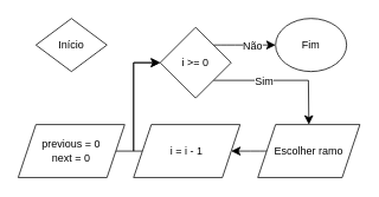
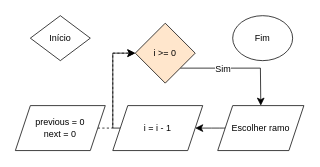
  <mxCell id="0" />
  <mxCell id="1" parent="0" />
  <mxCell id="2" value="Início" style="rhombus;whiteSpace=wrap;html=1;arcSize=120;" vertex="1" parent="1"><mxGeometry x="40" y="20" width="80" height="60" as="geometry" /></mxCell>
  <mxCell id="3" style="edgeStyle=none;curved=0;rounded=0;orthogonalLoop=1;jettySize=auto;html=1;exitX=1;exitY=1;exitDx=0;exitDy=0;entryX=0.5;entryY=0;entryDx=0;entryDy=0;fontSize=12;startSize=8;endSize=8;" edge="1" parent="1" source="7" target="11"><mxGeometry relative="1" as="geometry"><Array as="points"><mxPoint x="347" y="90" /></Array></mxGeometry></mxCell>
  <mxCell id="4" value="Sim" style="edgeLabel;html=1;align=center;verticalAlign=middle;resizable=0;points=[];fontSize=12;" vertex="1" connectable="0" parent="3"><mxGeometry x="-0.287" y="-1" relative="1" as="geometry"><mxPoint y="-1" as="offset" /></mxGeometry></mxCell>
- <mxCell id="5" style="edgeStyle=none;curved=1;rounded=0;orthogonalLoop=1;jettySize=auto;html=1;exitX=1;exitY=0;exitDx=0;exitDy=0;entryX=0;entryY=0.5;entryDx=0;entryDy=0;fontSize=12;startSize=8;endSize=8;" edge="1" parent="1" source="7" target="14"><mxGeometry relative="1" as="geometry" /></mxCell>
- <mxCell id="6" value="Não" style="edgeLabel;html=1;align=center;verticalAlign=middle;resizable=0;points=[];fontSize=12;" vertex="1" connectable="0" parent="5"><mxGeometry x="-0.173" relative="1" as="geometry"><mxPoint x="14" as="offset" /></mxGeometry></mxCell>
- <mxCell id="7" value="i &amp;gt;= 0" style="rhombus;whiteSpace=wrap;html=1;" vertex="1" parent="1"><mxGeometry x="180" y="30" width="80" height="80" as="geometry" /></mxCell>
- <mxCell id="8" style="edgeStyle=orthogonalEdgeStyle;rounded=0;orthogonalLoop=1;jettySize=auto;html=1;exitX=1;exitY=0.5;exitDx=0;exitDy=0;entryX=0;entryY=0.5;entryDx=0;entryDy=0;fontSize=12;startSize=8;endSize=8;" edge="1" parent="1" source="9" target="7"><mxGeometry relative="1" as="geometry"><Array as="points"><mxPoint x="150" y="170" /><mxPoint x="150" y="70" /></Array></mxGeometry></mxCell>
+ <mxCell id="7" value="i &amp;gt;= 0" style="rhombus;whiteSpace=wrap;html=1;fillColor=#ffe6cc;" vertex="1" parent="1"><mxGeometry x="180" y="30" width="80" height="80" as="geometry" /></mxCell>
+ <mxCell id="8" style="edgeStyle=orthogonalEdgeStyle;rounded=0;orthogonalLoop=1;jettySize=auto;html=1;exitX=1;exitY=0.5;exitDx=0;exitDy=0;entryX=0;entryY=0.5;entryDx=0;entryDy=0;fontSize=12;startSize=8;endSize=8;dashed=1;" edge="1" parent="1" source="9" target="7"><mxGeometry relative="1" as="geometry"><Array as="points"><mxPoint x="150" y="170" /><mxPoint x="150" y="70" /></Array></mxGeometry></mxCell>
  <mxCell id="9" value="previous = 0&lt;div&gt;next = 0&lt;/div&gt;" style="shape=parallelogram;perimeter=parallelogramPerimeter;whiteSpace=wrap;html=1;fixedSize=1;" vertex="1" parent="1"><mxGeometry x="20" y="140" width="120" height="60" as="geometry" /></mxCell>
  <mxCell id="10" style="edgeStyle=none;curved=1;rounded=0;orthogonalLoop=1;jettySize=auto;html=1;exitX=0;exitY=0.5;exitDx=0;exitDy=0;entryX=1;entryY=0.5;entryDx=0;entryDy=0;fontSize=12;startSize=8;endSize=8;" edge="1" parent="1" source="11" target="13"><mxGeometry relative="1" as="geometry" /></mxCell>
  <mxCell id="11" value="Escolher ramo" style="shape=parallelogram;perimeter=parallelogramPerimeter;whiteSpace=wrap;html=1;fixedSize=1;" vertex="1" parent="1"><mxGeometry x="290" y="140" width="115" height="60" as="geometry" /></mxCell>
  <mxCell id="12" style="edgeStyle=elbowEdgeStyle;rounded=0;orthogonalLoop=1;jettySize=auto;html=1;exitX=0;exitY=0.5;exitDx=0;exitDy=0;fontSize=12;startSize=8;endSize=8;" edge="1" parent="1" source="13"><mxGeometry relative="1" as="geometry"><mxPoint x="180" y="70" as="targetPoint" /><Array as="points"><mxPoint x="150" y="120" /></Array></mxGeometry></mxCell>
  <mxCell id="13" value="i = i - 1" style="shape=parallelogram;perimeter=parallelogramPerimeter;whiteSpace=wrap;html=1;fixedSize=1;" vertex="1" parent="1"><mxGeometry x="150" y="140" width="120" height="60" as="geometry" /></mxCell>
  <mxCell id="14" value="Fim" style="ellipse;whiteSpace=wrap;html=1;" vertex="1" parent="1"><mxGeometry x="310" y="20" width="80" height="60" as="geometry" /></mxCell>
